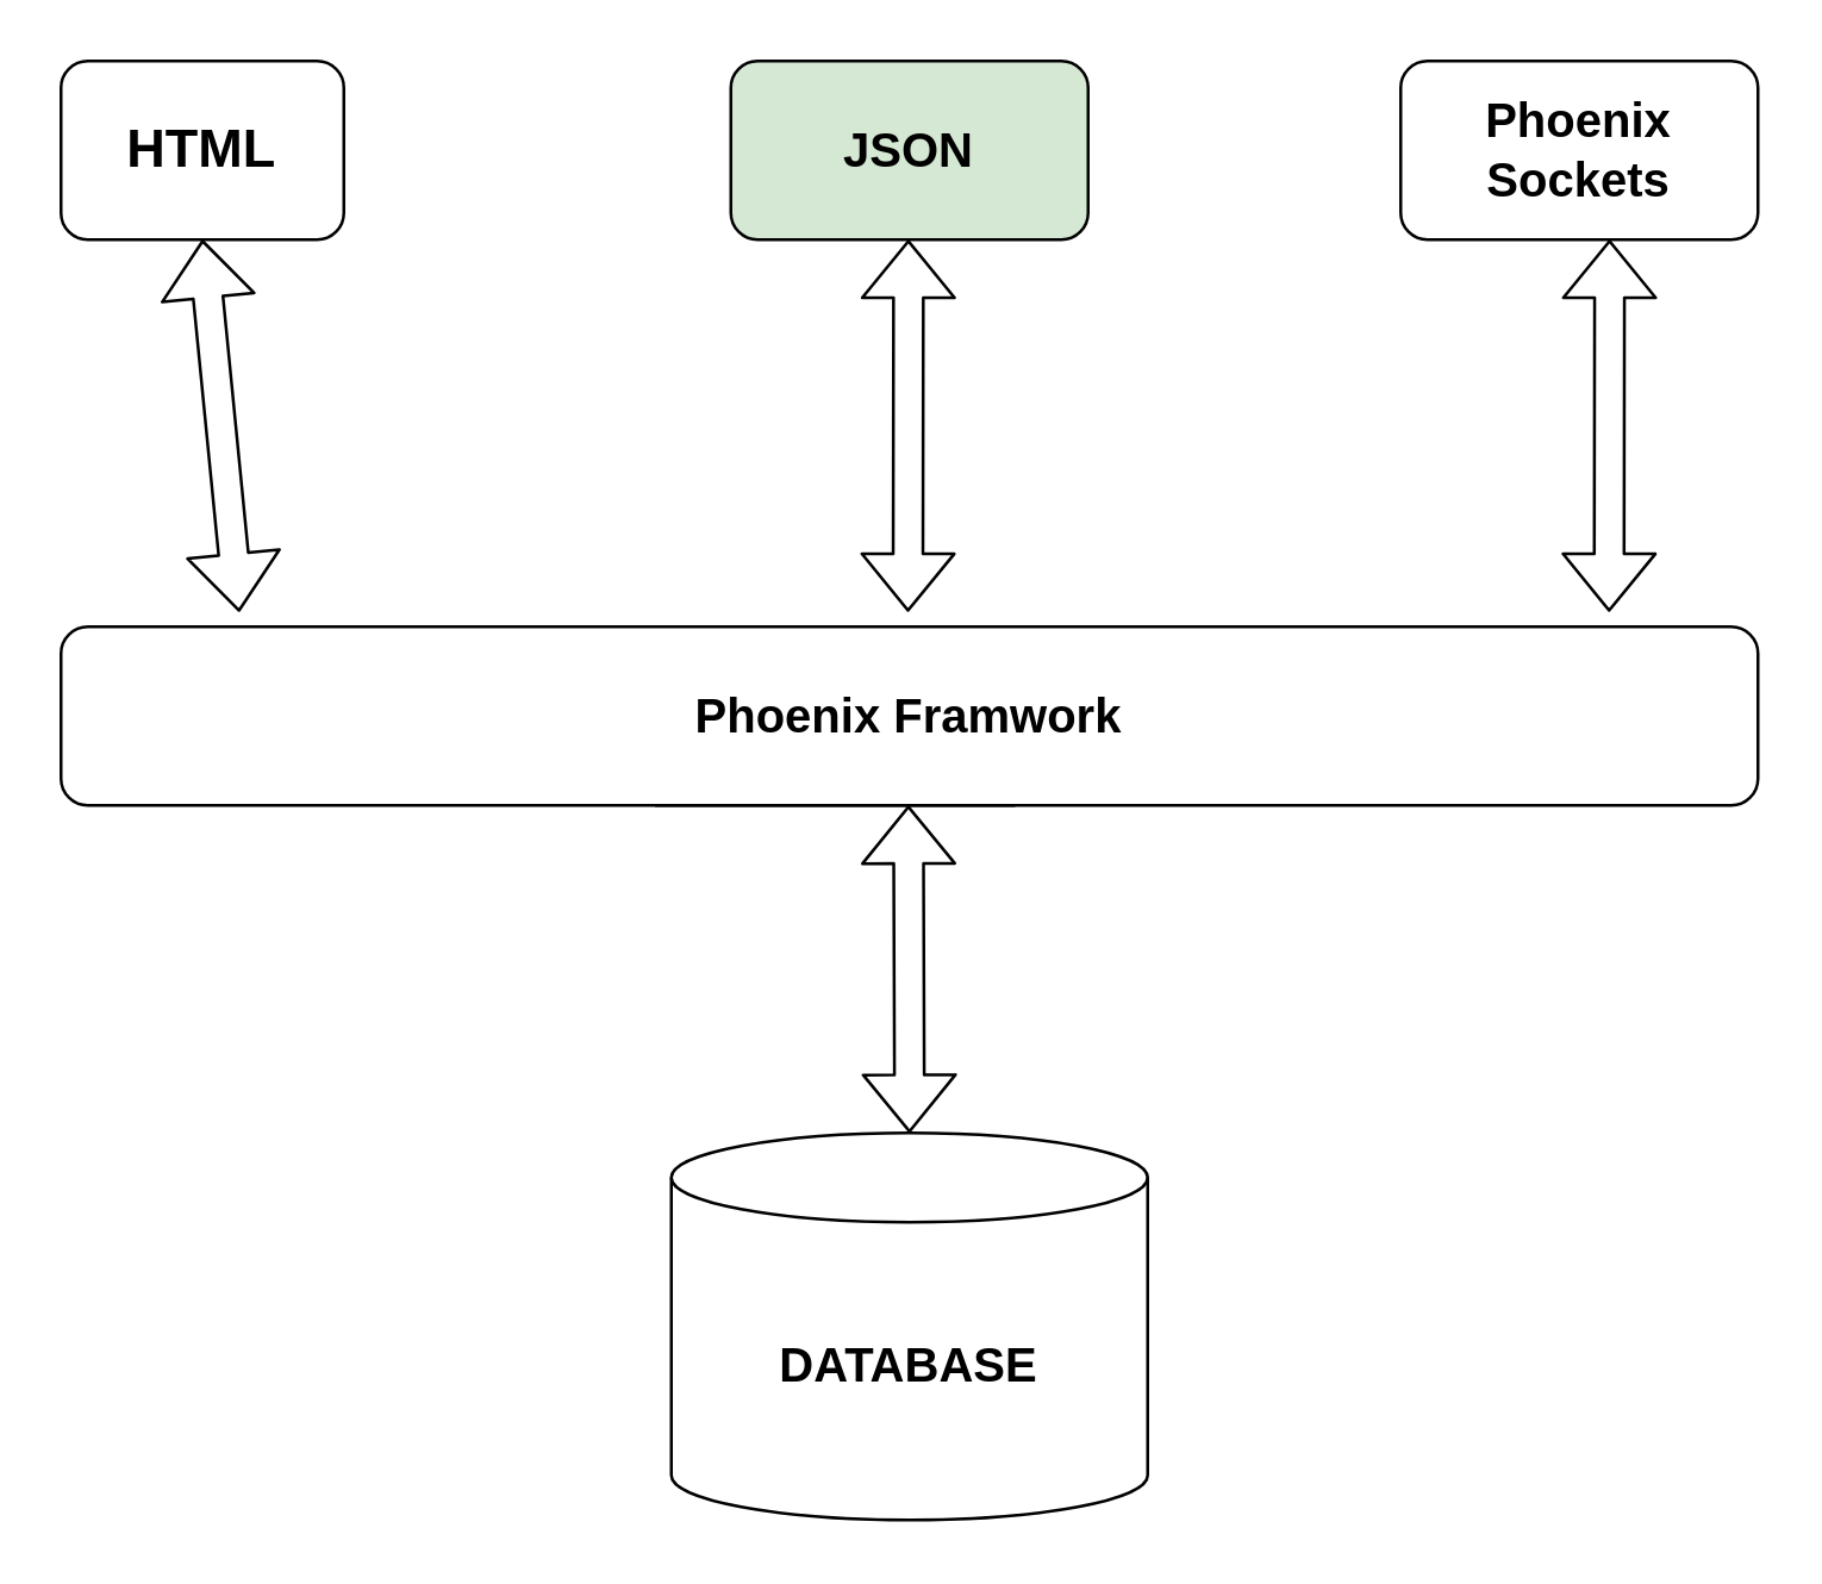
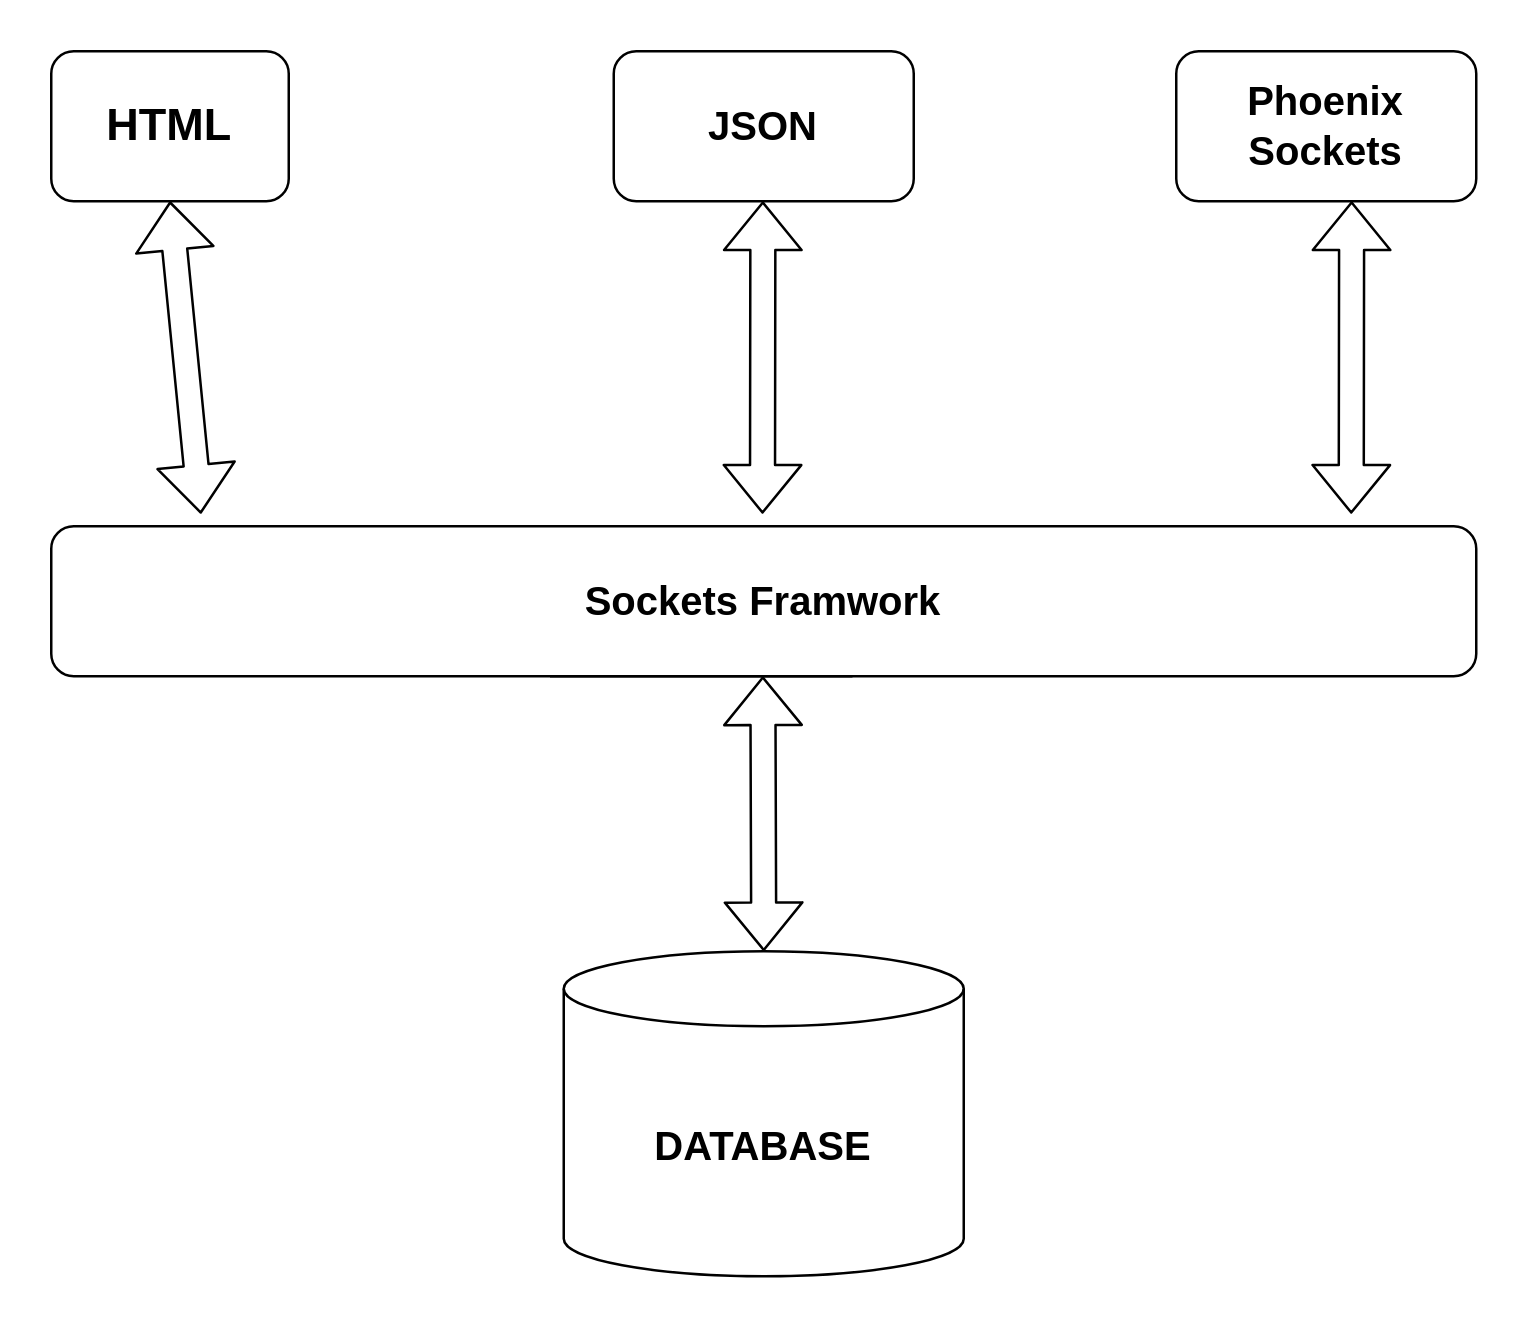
  <mxCell id="0" />
  <mxCell id="1" parent="0" />
  <mxCell id="2" value="" style="rounded=0;whiteSpace=wrap;html=1;" vertex="1" parent="1"><mxGeometry x="220" y="210" width="120" height="60" as="geometry" /></mxCell>
- <mxCell id="3" value="&lt;font face=&quot;helvetica&quot; size=&quot;3&quot;&gt;&lt;b&gt;Phoenix Framwork&lt;/b&gt;&lt;/font&gt;" style="rounded=1;whiteSpace=wrap;html=1;" vertex="1" parent="1"><mxGeometry x="20" y="210" width="570" height="60" as="geometry" /></mxCell>
+ <mxCell id="3" value="&lt;font face=&quot;helvetica&quot; size=&quot;3&quot;&gt;&lt;b&gt;Sockets Framwork&lt;/b&gt;&lt;/font&gt;" style="rounded=1;whiteSpace=wrap;html=1;" vertex="1" parent="1"><mxGeometry x="20" y="210" width="570" height="60" as="geometry" /></mxCell>
  <mxCell id="4" value="&lt;b&gt;&lt;font style=&quot;font-size: 18px&quot;&gt;HTML&lt;/font&gt;&lt;/b&gt;" style="rounded=1;whiteSpace=wrap;html=1;" vertex="1" parent="1"><mxGeometry x="20" y="20" width="95" height="60" as="geometry" /></mxCell>
- <mxCell id="5" value="&lt;font size=&quot;3&quot;&gt;&lt;b&gt;JSON&lt;/b&gt;&lt;/font&gt;" style="rounded=1;whiteSpace=wrap;html=1;fillColor=#d5e8d4;" vertex="1" parent="1"><mxGeometry x="245" y="20" width="120" height="60" as="geometry" /></mxCell>
+ <mxCell id="5" value="&lt;font size=&quot;3&quot;&gt;&lt;b&gt;JSON&lt;/b&gt;&lt;/font&gt;" style="rounded=1;whiteSpace=wrap;html=1;" vertex="1" parent="1"><mxGeometry x="245" y="20" width="120" height="60" as="geometry" /></mxCell>
  <mxCell id="6" value="&lt;font size=&quot;3&quot;&gt;&lt;b&gt;Phoenix Sockets&lt;/b&gt;&lt;/font&gt;" style="rounded=1;whiteSpace=wrap;html=1;" vertex="1" parent="1"><mxGeometry x="470" y="20" width="120" height="60" as="geometry" /></mxCell>
  <mxCell id="7" value="&lt;b style=&quot;font-family: &amp;#34;helvetica&amp;#34; ; font-size: medium&quot;&gt;DATABASE&lt;/b&gt;" style="shape=cylinder3;whiteSpace=wrap;html=1;boundedLbl=1;backgroundOutline=1;size=15;" vertex="1" parent="1"><mxGeometry x="225" y="380" width="160" height="130" as="geometry" /></mxCell>
  <mxCell id="8" value="" style="shape=flexArrow;endArrow=classic;startArrow=classic;html=1;entryX=0.5;entryY=1;entryDx=0;entryDy=0;exitX=0.105;exitY=-0.083;exitDx=0;exitDy=0;exitPerimeter=0;" edge="1" parent="1" source="3" target="4"><mxGeometry width="100" height="100" relative="1" as="geometry"><mxPoint x="80" y="200" as="sourcePoint" /><mxPoint x="150" y="110" as="targetPoint" /></mxGeometry></mxCell>
  <mxCell id="9" value="" style="shape=flexArrow;endArrow=classic;startArrow=classic;html=1;entryX=0.5;entryY=1;entryDx=0;entryDy=0;exitX=0.105;exitY=-0.083;exitDx=0;exitDy=0;exitPerimeter=0;" edge="1" parent="1"><mxGeometry width="100" height="100" relative="1" as="geometry"><mxPoint x="304.5" y="205.02" as="sourcePoint" /><mxPoint x="304.65" y="80" as="targetPoint" /></mxGeometry></mxCell>
  <mxCell id="10" value="" style="shape=flexArrow;endArrow=classic;startArrow=classic;html=1;entryX=0.5;entryY=1;entryDx=0;entryDy=0;exitX=0.105;exitY=-0.083;exitDx=0;exitDy=0;exitPerimeter=0;" edge="1" parent="1"><mxGeometry width="100" height="100" relative="1" as="geometry"><mxPoint x="540" y="205.02" as="sourcePoint" /><mxPoint x="540.15" y="80" as="targetPoint" /></mxGeometry></mxCell>
  <mxCell id="11" value="" style="shape=flexArrow;endArrow=classic;startArrow=classic;html=1;entryX=0.5;entryY=1;entryDx=0;entryDy=0;" edge="1" parent="1"><mxGeometry width="100" height="100" relative="1" as="geometry"><mxPoint x="305" y="380" as="sourcePoint" /><mxPoint x="304.65" y="270" as="targetPoint" /></mxGeometry></mxCell>
